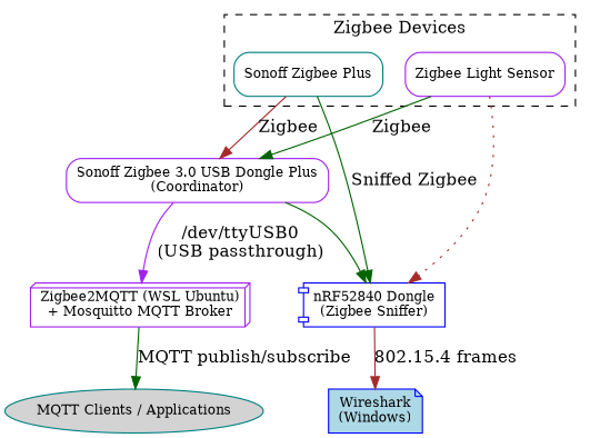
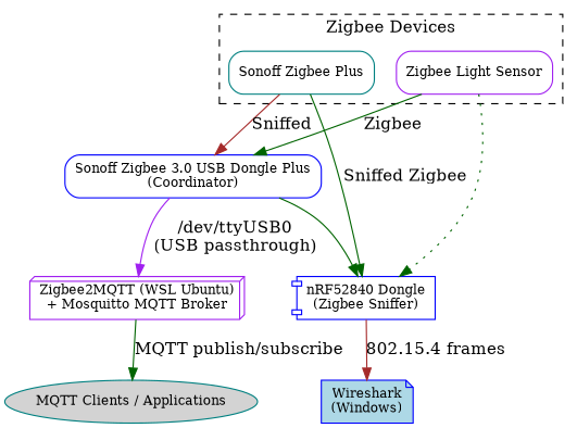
  digraph {
    rankdir=TB
    node [color=purple fontsize=11 shape=box style=rounded]
    edge [color=darkgreen style=solid]
    n1 [color=teal label="Sonoff Zigbee Plus"]
    n2 [label="Zigbee Light Sensor"]
-   n3 [label="Sonoff Zigbee 3.0 USB Dongle Plus\n(Coordinator)"]
+   n3 [color=blue label="Sonoff Zigbee 3.0 USB Dongle Plus\n(Coordinator)"]
    n4 [color=blue label="nRF52840 Dongle\n(Zigbee Sniffer)" shape=component]
    n5 [label="Zigbee2MQTT (WSL Ubuntu)\n+ Mosquitto MQTT Broker" shape=box3d]
    n6 [color=blue fillcolor=lightblue label="Wireshark\n(Windows)" shape=note style=filled]
    n7 [color=teal fillcolor=lightgrey label="MQTT Clients / Applications" shape=ellipse style=filled]
    subgraph cluster_1 {
      label="Zigbee Devices"
      style=dashed
      n1
      n2
    }
-   n1 -> n3 [color=brown label=Zigbee]
+   n1 -> n3 [color=brown label=Sniffed]
    n1 -> n4 [label="Sniffed Zigbee"]
    n2 -> n3 [label=Zigbee]
-   n2 -> n4 [color=brown style=dotted]
+   n2 -> n4 [style=dotted]
    n3 -> n4
    n3 -> n5 [color=purple label="/dev/ttyUSB0\n(USB passthrough)"]
    n4 -> n6 [color=brown label="802.15.4 frames"]
    n5 -> n7 [label="MQTT publish/subscribe"]
  }
